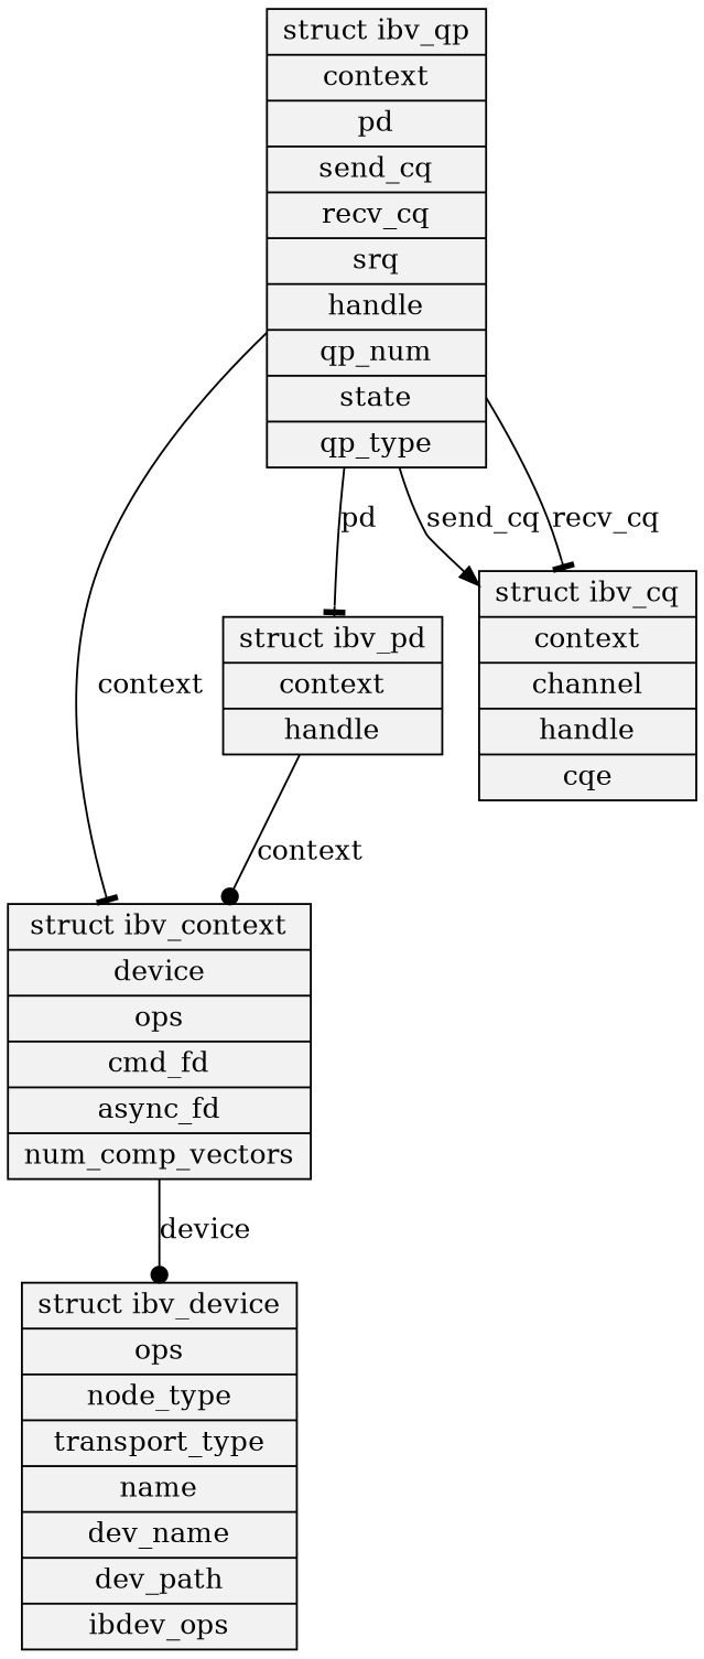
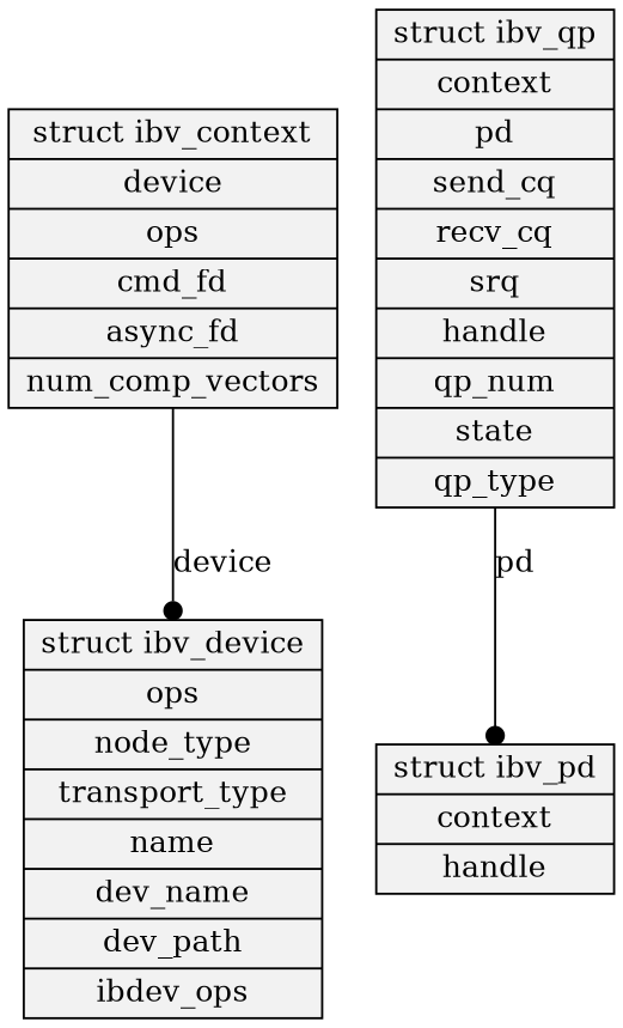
  digraph {
    node [fillcolor=gray95 shape=record style=filled]
    edge [arrowhead=dot arrowtail=empty]
    n1 [label="{<class> struct ibv_device|ops|node_type|transport_type|name|dev_name|dev_path|ibdev_ops}"]
    n2 [label="{<class> struct ibv_context|<device> device|ops|cmd_fd|async_fd|num_comp_vectors}"]
    n3 [label="{<class> struct ibv_pd|<context> context|handle}"]
    n4 [label="{<class> struct ibv_qp|<context> context|<pd> pd|<send_cq> send_cq| <recv_cq> recv_cq|<srq> srq|handle|qp_num|state|qp_type}"]
-   n5 [label="{<class> struct ibv_cq|<context> context|<channel> channel|handle|cqe}"]
    n2 -> n1 [label=device]
-   n3 -> n2 [label=context]
-   n4 -> n2 [arrowhead=tee label=context]
-   n4 -> n3 [arrowhead=tee label=pd]
-   n4 -> n5 [arrowhead=normal label=send_cq]
-   n4 -> n5 [arrowhead=tee label=recv_cq]
+   n4 -> n3 [label=pd]
  }
